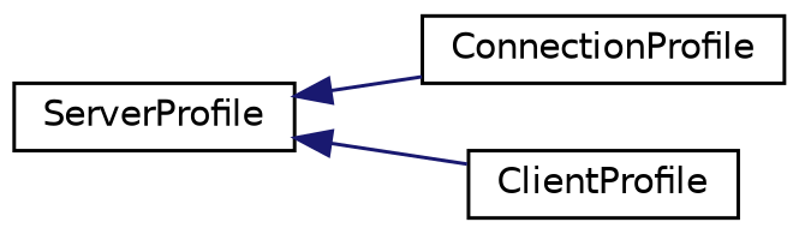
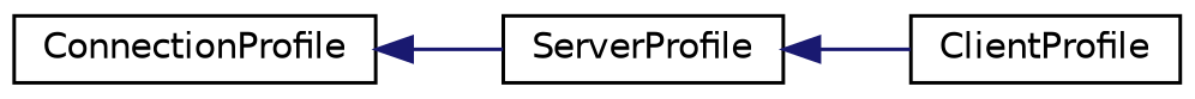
  digraph {
    rankdir=LR
    node [color=black fillcolor=white fontname=Helvetica fontsize=10 shape=record style=filled]
    edge [color=midnightblue dir=back fontname=Helvetica fontsize=10 labelfontname=Helvetica labelfontsize=10 style=solid]
    n1 [height=0.2 label=ConnectionProfile width=0.4]
    n2 [height=0.2 label=ServerProfile width=0.4]
    n3 [height=0.2 label=ClientProfile width=0.4]
-   n2 -> n1
+   n1 -> n2
    n2 -> n3
  }
